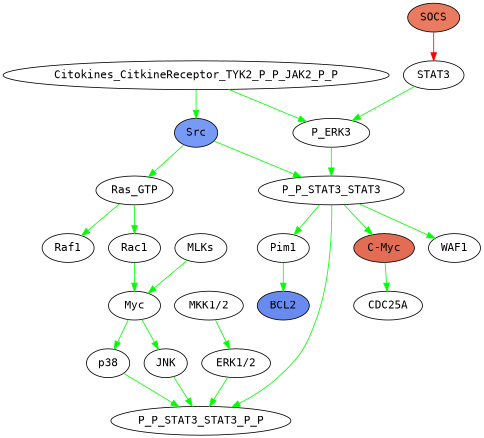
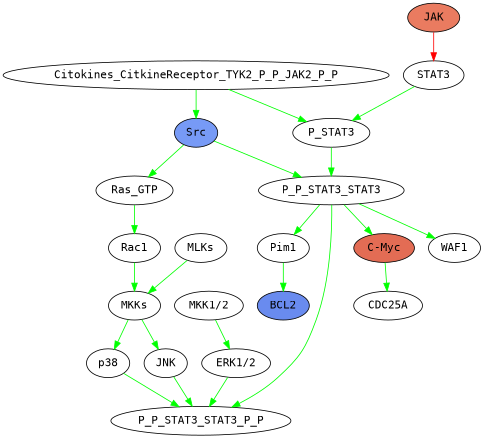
  strict digraph {
    fontname="DejaVu Sans Mono"
    node [color=black fillcolor="#ffffff" fontname="DejaVu Sans Mono" style=filled]
    edge [color=green fontname="DejaVu Sans Mono"]
    Src [fillcolor="#779AF6"]
    Ras_GTP
    P_P_STAT3_STAT3
-   P_STAT3 [label=P_ERK3]
+   P_STAT3
    Rac1
-   Raf1
    P_P_STAT3_STAT3_P_P
    "C-Myc" [fillcolor="#E36C54"]
    WAF1
    Pim1
-   MKKs [label=Myc]
+   MKKs
    Citokines_CitkineReceptor_TYK2_P_P_JAK2_P_P
    CDC25A
    BCL2 [fillcolor="#698BEF"]
    STAT3
    "MKK1/2"
    "ERK1/2"
    MLKs
    p38
    JNK
-   SOCS [fillcolor="#EA7B60"]
+   SOCS [fillcolor="#EA7B60" label=JAK]
    Src -> Ras_GTP
    Src -> P_P_STAT3_STAT3
    Ras_GTP -> Rac1
-   Ras_GTP -> Raf1
    P_P_STAT3_STAT3 -> P_P_STAT3_STAT3_P_P
    P_P_STAT3_STAT3 -> "C-Myc"
    P_P_STAT3_STAT3 -> WAF1
    P_P_STAT3_STAT3 -> Pim1
    P_STAT3 -> P_P_STAT3_STAT3
    Rac1 -> MKKs
    "C-Myc" -> CDC25A
    Pim1 -> BCL2
    MKKs -> p38
    MKKs -> JNK
    Citokines_CitkineReceptor_TYK2_P_P_JAK2_P_P -> Src
    Citokines_CitkineReceptor_TYK2_P_P_JAK2_P_P -> P_STAT3
    STAT3 -> P_STAT3
    "MKK1/2" -> "ERK1/2"
    "ERK1/2" -> P_P_STAT3_STAT3_P_P
    MLKs -> MKKs
    p38 -> P_P_STAT3_STAT3_P_P
    JNK -> P_P_STAT3_STAT3_P_P
    SOCS -> STAT3 [color=red]
  }
